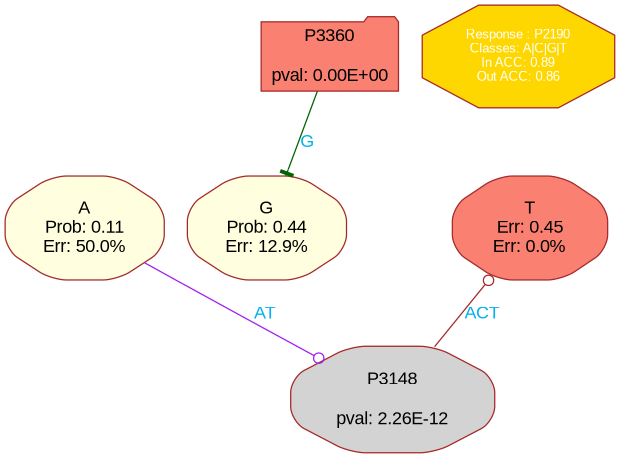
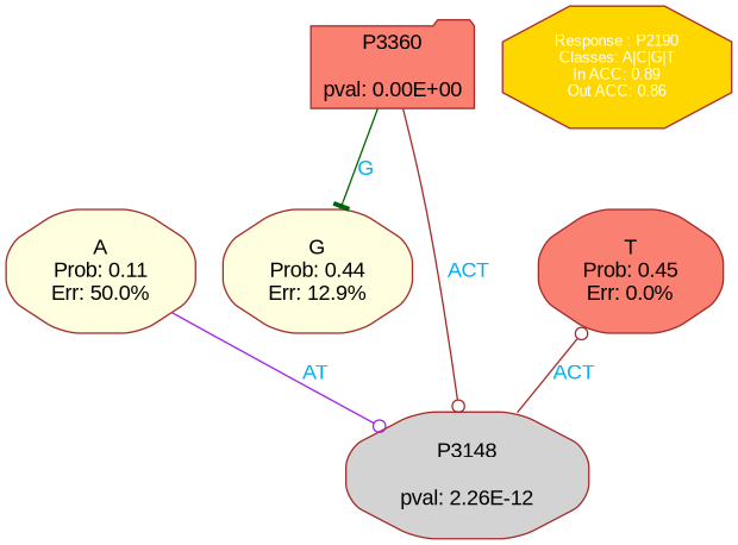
  digraph {
    fontname="Liberation Sans"
    ranksep=equally
    splines=polylines
    node [color=brown fillcolor=lightyellow fontname="Liberation Sans" shape=octagon style="filled, rounded"]
    edge [arrowhead=odot color=brown fontcolor=deepskyblue2 fontname="Liberation Sans"]
    n1 [label="A\nProb: 0.11\nErr: 50.0%"]
-   n2 [fillcolor=salmon label="T\nErr: 0.45\nErr: 0.0%"]
+   n2 [fillcolor=salmon label="T\nProb: 0.45\nErr: 0.0%"]
    n3 [label="G\nProb: 0.44\nErr: 12.9%"]
    n4 [align=left fillcolor=gold fontcolor=white fontsize=10 label="Response : P2190\nClasses: A|C|G|T\nIn ACC: 0.89\nOut ACC: 0.86\n" style=filled]
    n5 [fillcolor=salmon label="P3360\n\npval: 0.00E+00" shape=folder]
    n6 [fillcolor=lightgrey label="P3148\n\npval: 2.26E-12"]
    subgraph sub_1 {
      rank=same
      n1
      n2
      n3
    }
    subgraph sub_2 {
      rank=same
      n4
      n5
    }
    n1 -> n6 [color=purple label=AT]
    n5 -> n3 [arrowhead=tee color=darkgreen label=G]
+   n5 -> n6 [label=ACT]
    n6 -> n2 [label=ACT]
  }
